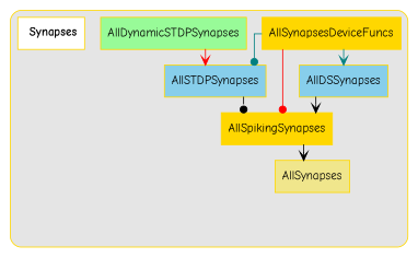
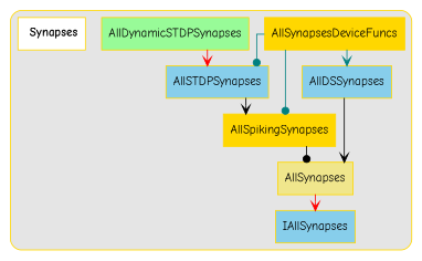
  digraph {
    fontname="Comic Neue"
    splines=ortho
    node [color=gold fillcolor=skyblue fontname="Comic Neue" shape=record style=filled]
    edge [arrowhead=vee color=black fontname="Comic Neue"]
    n1 [label=AllDSSynapses]
    n2 [fillcolor=gold label=AllSpikingSynapses]
    n3 [fillcolor=palegreen label=AllDynamicSTDPSynapses]
    n4 [label=AllSTDPSynapses]
    n5 [fillcolor=khaki label=AllSynapses]
+   n6 [label=IAllSynapses]
    n7 [fillcolor=gold label=AllSynapsesDeviceFuncs]
    n8 [fillcolor=white label=< <B> Synapses</B>>]
    subgraph cluster_1 {
      bgcolor=grey90
      color=gold
      nodesep=1.3
      rankdir=BT
      ranksep=1.3
      style=rounded
      n1
      n2
      n3
      n4
      n5
+     n6
      n7
      n8
    }
-   n1 -> n2
-   n2 -> n5
+   n1 -> n5
+   n2 -> n5 [arrowhead=dot]
    n3 -> n4 [color=red]
-   n4 -> n2 [arrowhead=dot]
+   n4 -> n2
+   n5 -> n6 [color=red]
    n7 -> n1 [color=teal]
-   n7 -> n2 [arrowhead=dot color=red]
+   n7 -> n2 [arrowhead=dot color=teal]
    n7 -> n4 [arrowhead=dot color=teal]
  }
